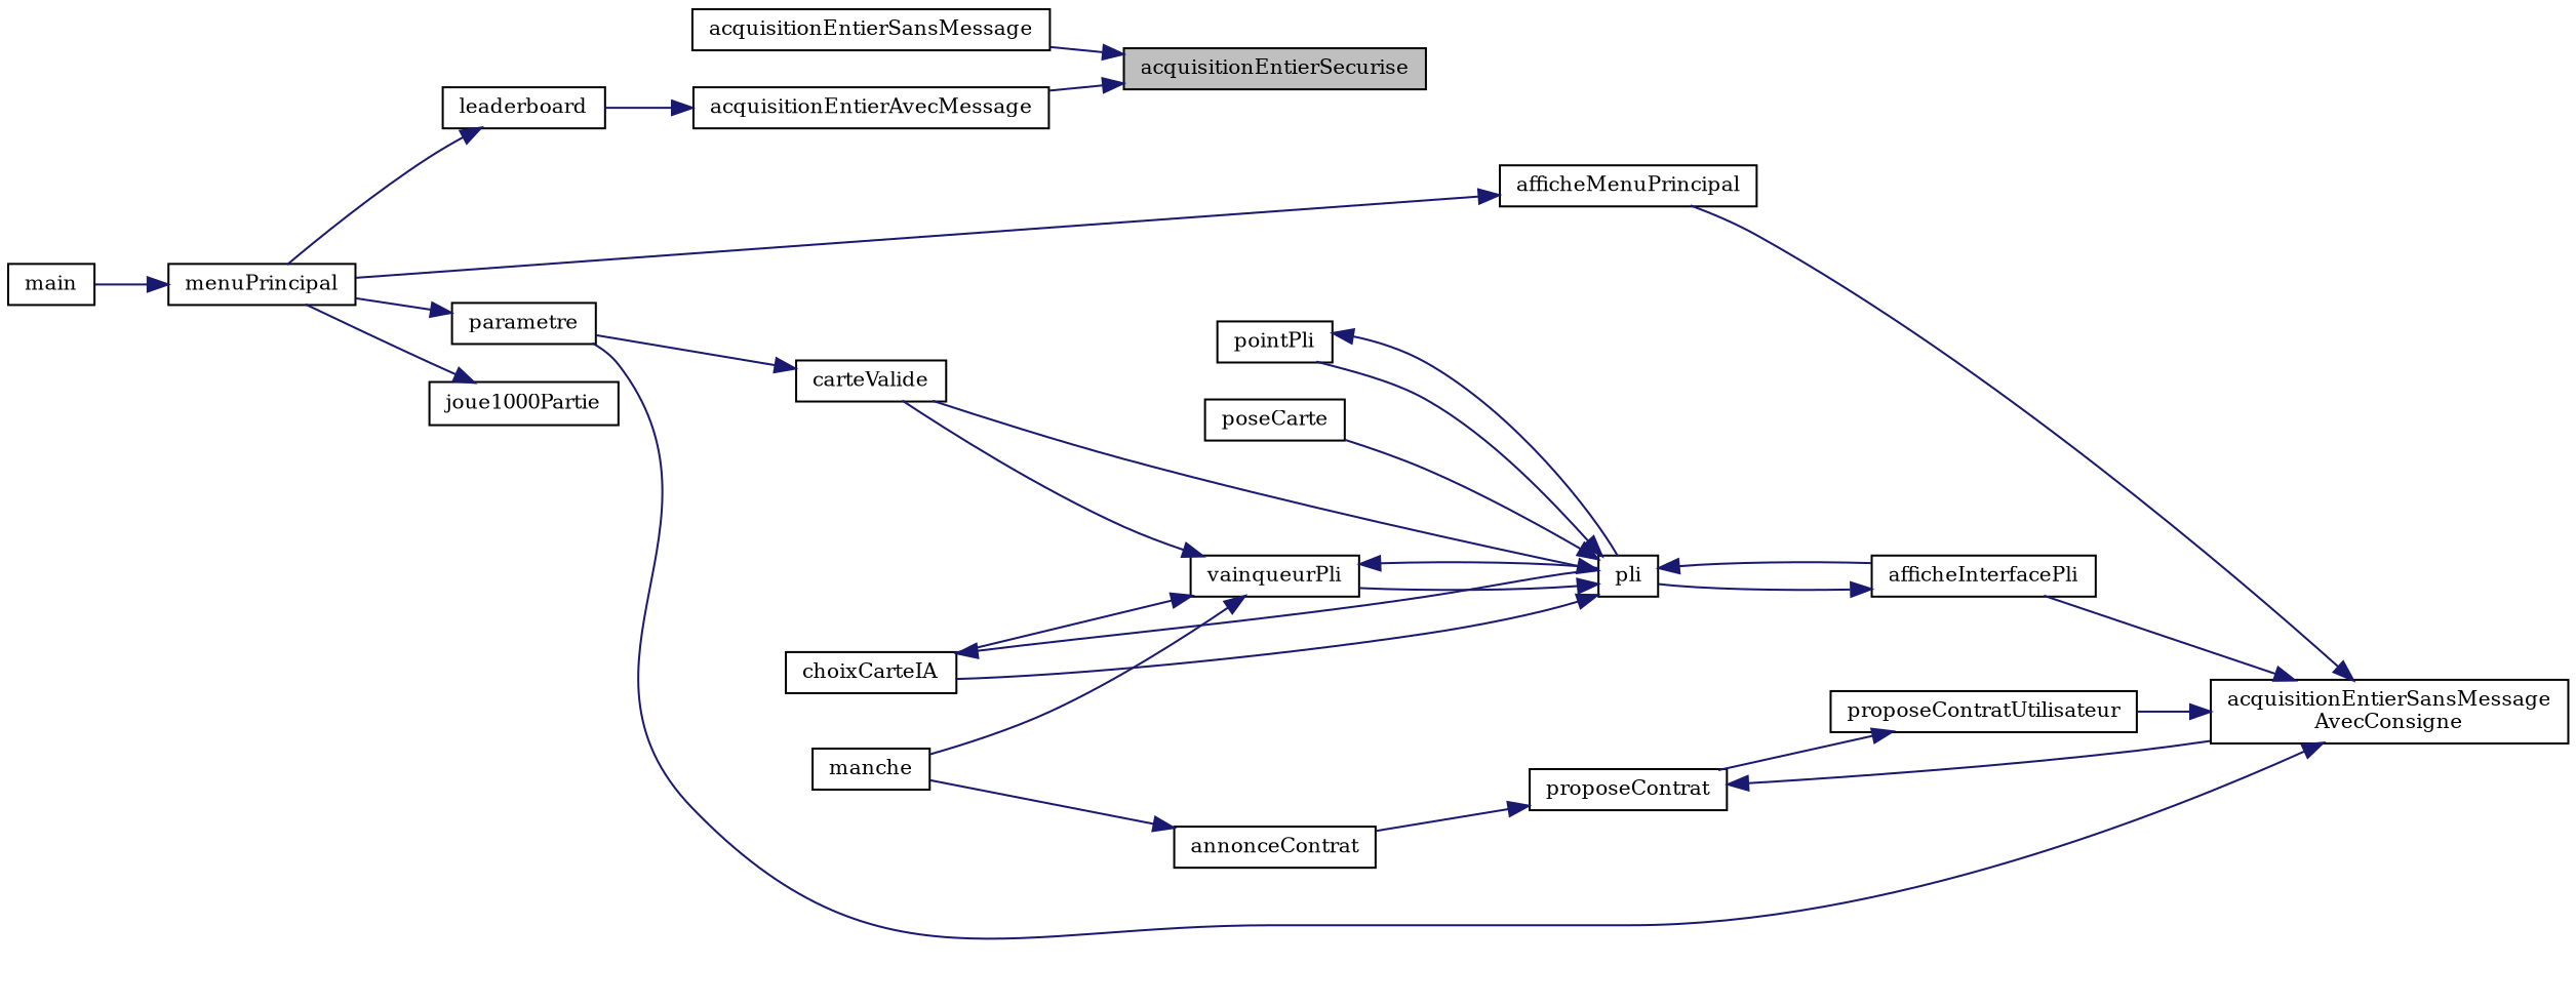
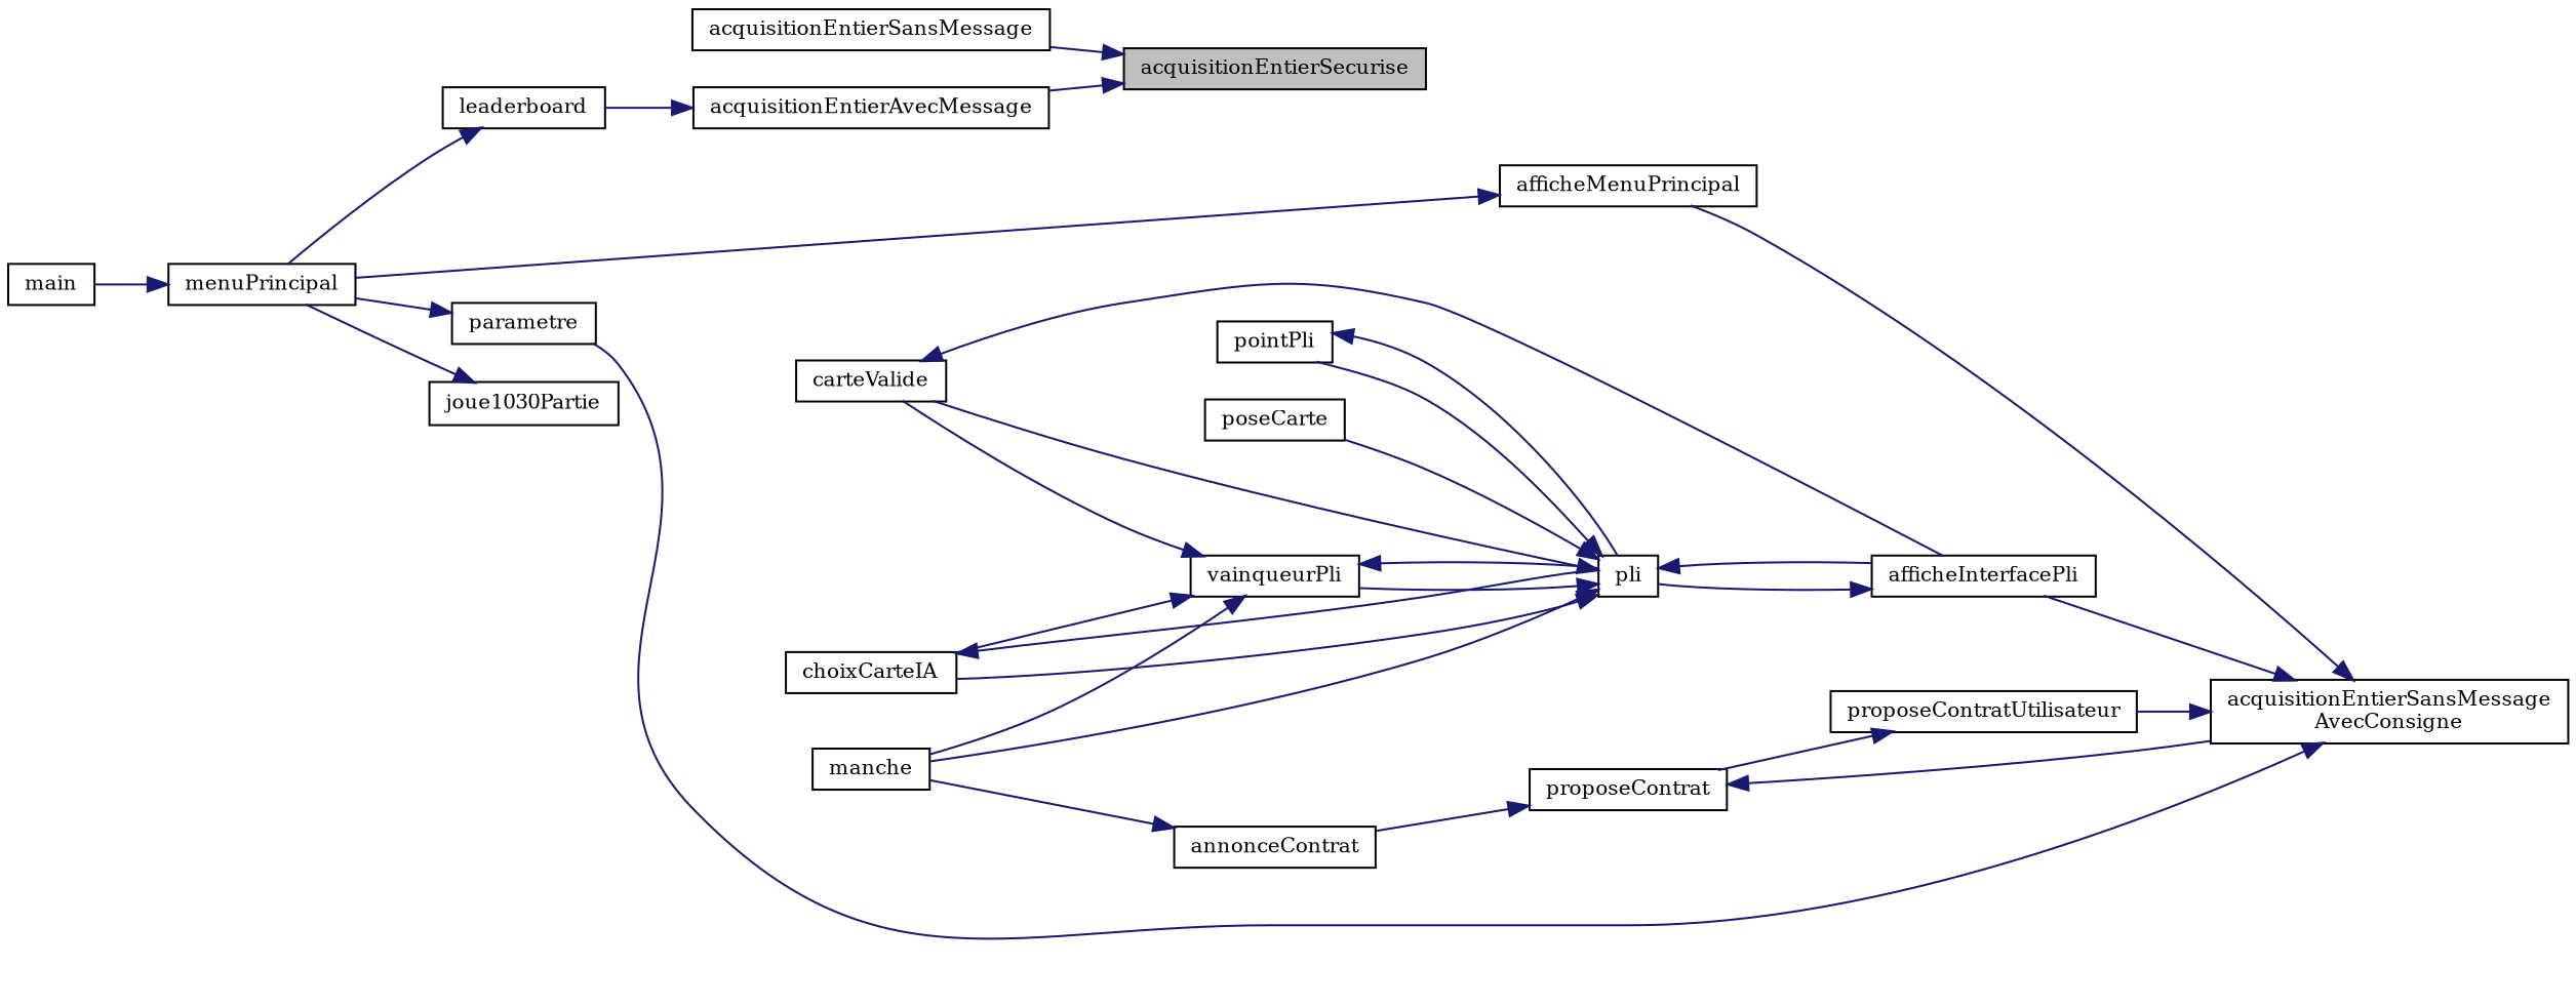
  digraph {
    fontname="DejaVu Serif"
    rankdir=RL
    node [color=black fillcolor=white fontname="DejaVu Serif" fontsize=10 shape=record style=filled]
    edge [color=midnightblue dir=back fontname="DejaVu Serif" fontsize=10 labelfontname=Helvetica labelfontsize=10 style=solid]
    n1 [fillcolor=grey75 fontcolor=black height=0.2 label=acquisitionEntierSecurise width=0.4]
    n2 [height=0.2 label=acquisitionEntierAvecMessage width=0.4]
    n3 [height=0.2 label=acquisitionEntierSansMessage width=0.4]
    n4 [height=0.2 label=leaderboard width=0.4]
    n5 [height=0.2 label="acquisitionEntierSansMessage\lAvecConsigne" width=0.4]
    n6 [height=0.2 label=afficheInterfacePli width=0.4]
    n7 [height=0.2 label=afficheMenuPrincipal width=0.4]
    n8 [height=0.2 label=parametre width=0.4]
    n9 [height=0.2 label=proposeContratUtilisateur width=0.4]
    n10 [height=0.2 label=menuPrincipal width=0.4]
    n11 [height=0.2 label=pli width=0.4]
    n12 [height=0.2 label=proposeContrat width=0.4]
    n13 [height=0.2 label=carteValide width=0.4]
    n14 [height=0.2 label=choixCarteIA width=0.4]
    n15 [height=0.2 label=manche width=0.4]
    n16 [height=0.2 label=pointPli width=0.4]
    n17 [height=0.2 label=poseCarte width=0.4]
    n18 [height=0.2 label=vainqueurPli width=0.4]
-   n19 [height=0.2 label=joue1000Partie width=0.4]
+   n19 [height=0.2 label=joue1030Partie width=0.4]
    n20 [height=0.2 label=main width=0.4]
    n21 [height=0.2 label=annonceContrat width=0.4]
    n1 -> n2
    n1 -> n3
    n2 -> n4
    n4 -> n10
    n5 -> n6
    n5 -> n7
    n5 -> n8
    n5 -> n9
    n6 -> n11
    n7 -> n10
    n8 -> n10
    n9 -> n12
    n10 -> n20
    n11 -> n6
    n11 -> n13
    n11 -> n14
+   n11 -> n15
    n11 -> n16
    n11 -> n17
    n11 -> n18
    n12 -> n5
    n12 -> n21
-   n13 -> n8
+   n13 -> n6
    n14 -> n11
    n16 -> n11
    n18 -> n11
    n18 -> n13
    n18 -> n14
    n18 -> n15
    n19 -> n10
    n21 -> n15
  }
